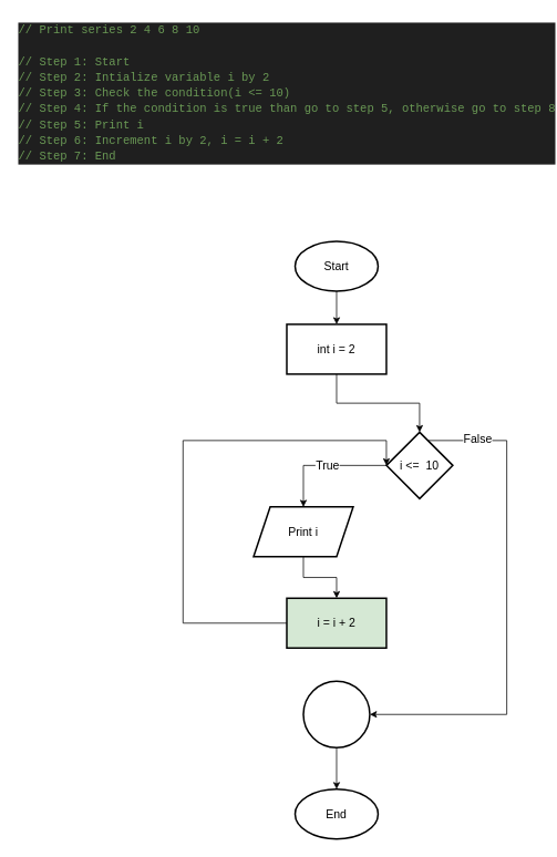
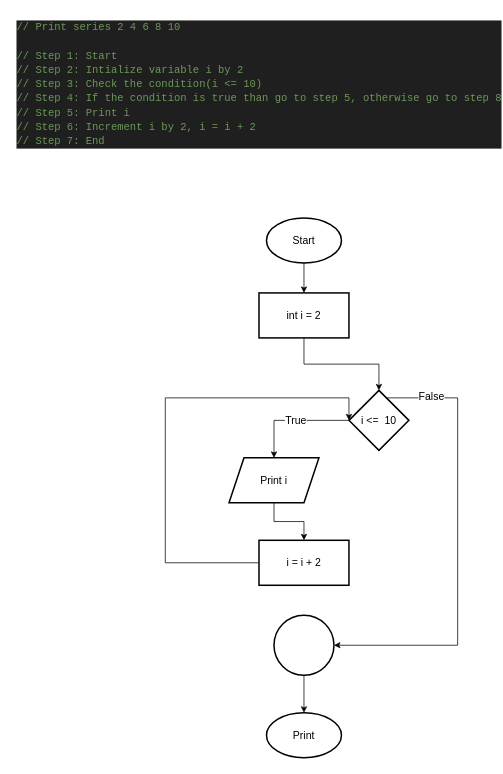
  <mxCell id="0" />
  <mxCell id="1" parent="0" />
  <mxCell id="2" value="" style="edgeStyle=orthogonalEdgeStyle;rounded=0;orthogonalLoop=1;jettySize=auto;html=1;fontSize=14;" edge="1" parent="1" source="3" target="6"><mxGeometry relative="1" as="geometry" /></mxCell>
  <mxCell id="3" value="Start" style="strokeWidth=2;html=1;shape=mxgraph.flowchart.start_1;whiteSpace=wrap;fontSize=14;" vertex="1" parent="1"><mxGeometry x="355" y="290" width="100" height="60" as="geometry" /></mxCell>
- <mxCell id="4" value="End" style="strokeWidth=2;html=1;shape=mxgraph.flowchart.start_1;whiteSpace=wrap;fontSize=14;" vertex="1" parent="1"><mxGeometry x="355" y="950" width="100" height="60" as="geometry" /></mxCell>
+ <mxCell id="4" value="Print" style="strokeWidth=2;html=1;shape=mxgraph.flowchart.start_1;whiteSpace=wrap;fontSize=14;" vertex="1" parent="1"><mxGeometry x="355" y="950" width="100" height="60" as="geometry" /></mxCell>
  <mxCell id="5" value="" style="edgeStyle=orthogonalEdgeStyle;rounded=0;orthogonalLoop=1;jettySize=auto;html=1;fontSize=14;" edge="1" parent="1" source="6" target="11"><mxGeometry relative="1" as="geometry" /></mxCell>
  <mxCell id="6" value="int i = 2" style="whiteSpace=wrap;html=1;strokeWidth=2;fontSize=14;" vertex="1" parent="1"><mxGeometry x="345" y="390" width="120" height="60" as="geometry" /></mxCell>
  <mxCell id="7" value="" style="edgeStyle=orthogonalEdgeStyle;rounded=0;orthogonalLoop=1;jettySize=auto;html=1;fontSize=14;" edge="1" parent="1" source="11" target="13"><mxGeometry relative="1" as="geometry" /></mxCell>
  <mxCell id="8" value="True" style="edgeLabel;html=1;align=center;verticalAlign=middle;resizable=0;points=[];fontSize=14;" vertex="1" connectable="0" parent="7"><mxGeometry x="-0.04" relative="1" as="geometry"><mxPoint as="offset" /></mxGeometry></mxCell>
  <mxCell id="9" value="" style="edgeStyle=orthogonalEdgeStyle;rounded=0;orthogonalLoop=1;jettySize=auto;html=1;fontSize=14;" edge="1" parent="1" source="11" target="17"><mxGeometry relative="1" as="geometry"><Array as="points"><mxPoint x="610" y="530" /><mxPoint x="610" y="860" /></Array></mxGeometry></mxCell>
  <mxCell id="10" value="False" style="edgeLabel;html=1;align=center;verticalAlign=middle;resizable=0;points=[];fontSize=14;" vertex="1" connectable="0" parent="9"><mxGeometry x="-0.801" y="2" relative="1" as="geometry"><mxPoint as="offset" /></mxGeometry></mxCell>
  <mxCell id="11" value="i &amp;lt;=&amp;nbsp; 10" style="rhombus;whiteSpace=wrap;html=1;strokeWidth=2;fontSize=14;" vertex="1" parent="1"><mxGeometry x="465" y="520" width="80" height="80" as="geometry" /></mxCell>
  <mxCell id="12" value="" style="edgeStyle=orthogonalEdgeStyle;rounded=0;orthogonalLoop=1;jettySize=auto;html=1;fontSize=14;" edge="1" parent="1" source="13" target="15"><mxGeometry relative="1" as="geometry" /></mxCell>
  <mxCell id="13" value="Print i" style="shape=parallelogram;perimeter=parallelogramPerimeter;whiteSpace=wrap;html=1;fixedSize=1;strokeWidth=2;fontSize=14;" vertex="1" parent="1"><mxGeometry x="305" y="610" width="120" height="60" as="geometry" /></mxCell>
  <mxCell id="14" value="" style="edgeStyle=orthogonalEdgeStyle;rounded=0;orthogonalLoop=1;jettySize=auto;html=1;entryX=0;entryY=0.5;entryDx=0;entryDy=0;fontSize=14;" edge="1" parent="1" source="15" target="11"><mxGeometry relative="1" as="geometry"><mxPoint x="265" y="750" as="targetPoint" /><Array as="points"><mxPoint x="220" y="750" /><mxPoint x="220" y="530" /></Array></mxGeometry></mxCell>
- <mxCell id="15" value="i = i + 2" style="whiteSpace=wrap;html=1;strokeWidth=2;fontSize=14;fillColor=#d5e8d4;" vertex="1" parent="1"><mxGeometry x="345" y="720" width="120" height="60" as="geometry" /></mxCell>
+ <mxCell id="15" value="i = i + 2" style="whiteSpace=wrap;html=1;strokeWidth=2;fontSize=14;" vertex="1" parent="1"><mxGeometry x="345" y="720" width="120" height="60" as="geometry" /></mxCell>
  <mxCell id="16" value="" style="edgeStyle=orthogonalEdgeStyle;rounded=0;orthogonalLoop=1;jettySize=auto;html=1;fontSize=14;" edge="1" parent="1" source="17" target="4"><mxGeometry relative="1" as="geometry" /></mxCell>
  <mxCell id="17" value="" style="ellipse;whiteSpace=wrap;html=1;strokeWidth=2;fontSize=14;" vertex="1" parent="1"><mxGeometry x="365" y="820" width="80" height="80" as="geometry" /></mxCell>
  <mxCell id="18" value="&lt;div style=&quot;color: #cccccc;background-color: #1f1f1f;font-family: Consolas, 'Courier New', monospace;font-weight: normal;font-size: 14px;line-height: 19px;white-space: pre;&quot;&gt;&lt;div&gt;&lt;span style=&quot;color: #6a9955;&quot;&gt;// Print series 2 4 6 8 10&lt;/span&gt;&lt;/div&gt;&lt;br&gt;&lt;div&gt;&lt;span style=&quot;color: #6a9955;&quot;&gt;// Step 1: Start&lt;/span&gt;&lt;/div&gt;&lt;div&gt;&lt;span style=&quot;color: #6a9955;&quot;&gt;// Step 2: Intialize variable i by 2&lt;/span&gt;&lt;/div&gt;&lt;div&gt;&lt;span style=&quot;color: #6a9955;&quot;&gt;// Step 3: Check the condition(i &amp;lt;= 10)&lt;/span&gt;&lt;/div&gt;&lt;div&gt;&lt;span style=&quot;color: #6a9955;&quot;&gt;// Step 4: If the condition is true than go to step 5, otherwise go to step 8&lt;/span&gt;&lt;/div&gt;&lt;div&gt;&lt;span style=&quot;color: #6a9955;&quot;&gt;// Step 5: Print i&lt;/span&gt;&lt;/div&gt;&lt;div&gt;&lt;span style=&quot;color: #6a9955;&quot;&gt;// Step 6: Increment i by 2, i = i + 2&lt;/span&gt;&lt;/div&gt;&lt;div&gt;&lt;span style=&quot;color: #6a9955;&quot;&gt;// Step 7: End&lt;/span&gt;&lt;/div&gt;&lt;/div&gt;" style="text;whiteSpace=wrap;html=1;" vertex="1" parent="1"><mxGeometry x="20" y="20" width="560" height="190" as="geometry" /></mxCell>
